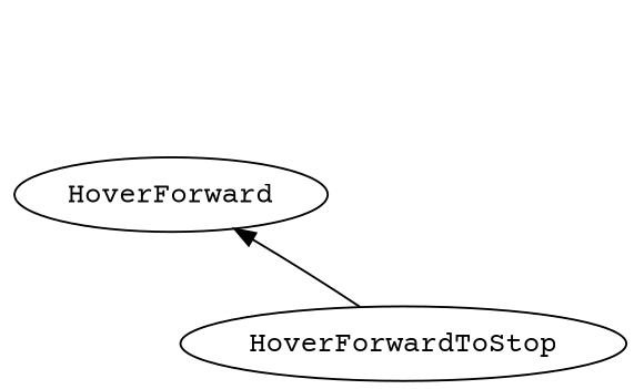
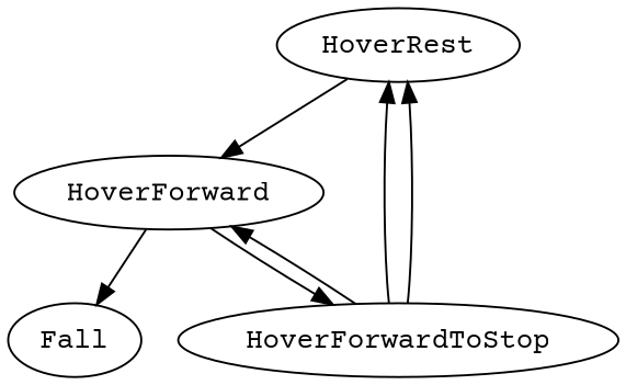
  digraph {
    fontname="Courier Prime"
    node [fontname="Courier Prime"]
    edge [fontname="Courier Prime" headport=In tailport=Normal]
+   HoverRest
    HoverForward
+   Fall
    HoverForwardToStop
+   HoverRest -> HoverForward
+   HoverForward -> Fall
+   HoverForward -> HoverForwardToStop [tailport=Target]
+   HoverForwardToStop -> HoverRest
+   HoverForwardToStop -> HoverRest
    HoverForwardToStop -> HoverForward
  }
